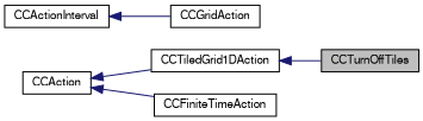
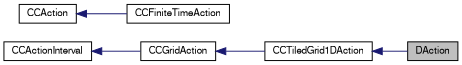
  digraph {
    rankdir=LR
    node [color=black fontname=FreeSans fontsize=10 shape=record]
    edge [color=midnightblue dir=back fontname=FreeSans fontsize=10 labelfontname=FreeSans labelfontsize=10 style=solid]
-   n1 [fillcolor=grey75 fontcolor=black height=0.2 label=CCTurnOffTiles style=filled width=0.4]
+   n1 [fillcolor=grey75 fontcolor=black height=0.2 label=DAction style=filled width=0.4]
    n2 [height=0.2 label=CCTiledGrid1DAction width=0.4]
    n3 [height=0.2 label=CCGridAction width=0.4]
    n4 [height=0.2 label=CCActionInterval width=0.4]
    n5 [height=0.2 label=CCFiniteTimeAction width=0.4]
    n6 [height=0.2 label=CCAction width=0.4]
    n2 -> n1
-   n6 -> n2
+   n3 -> n2
    n4 -> n3
    n6 -> n5
  }
